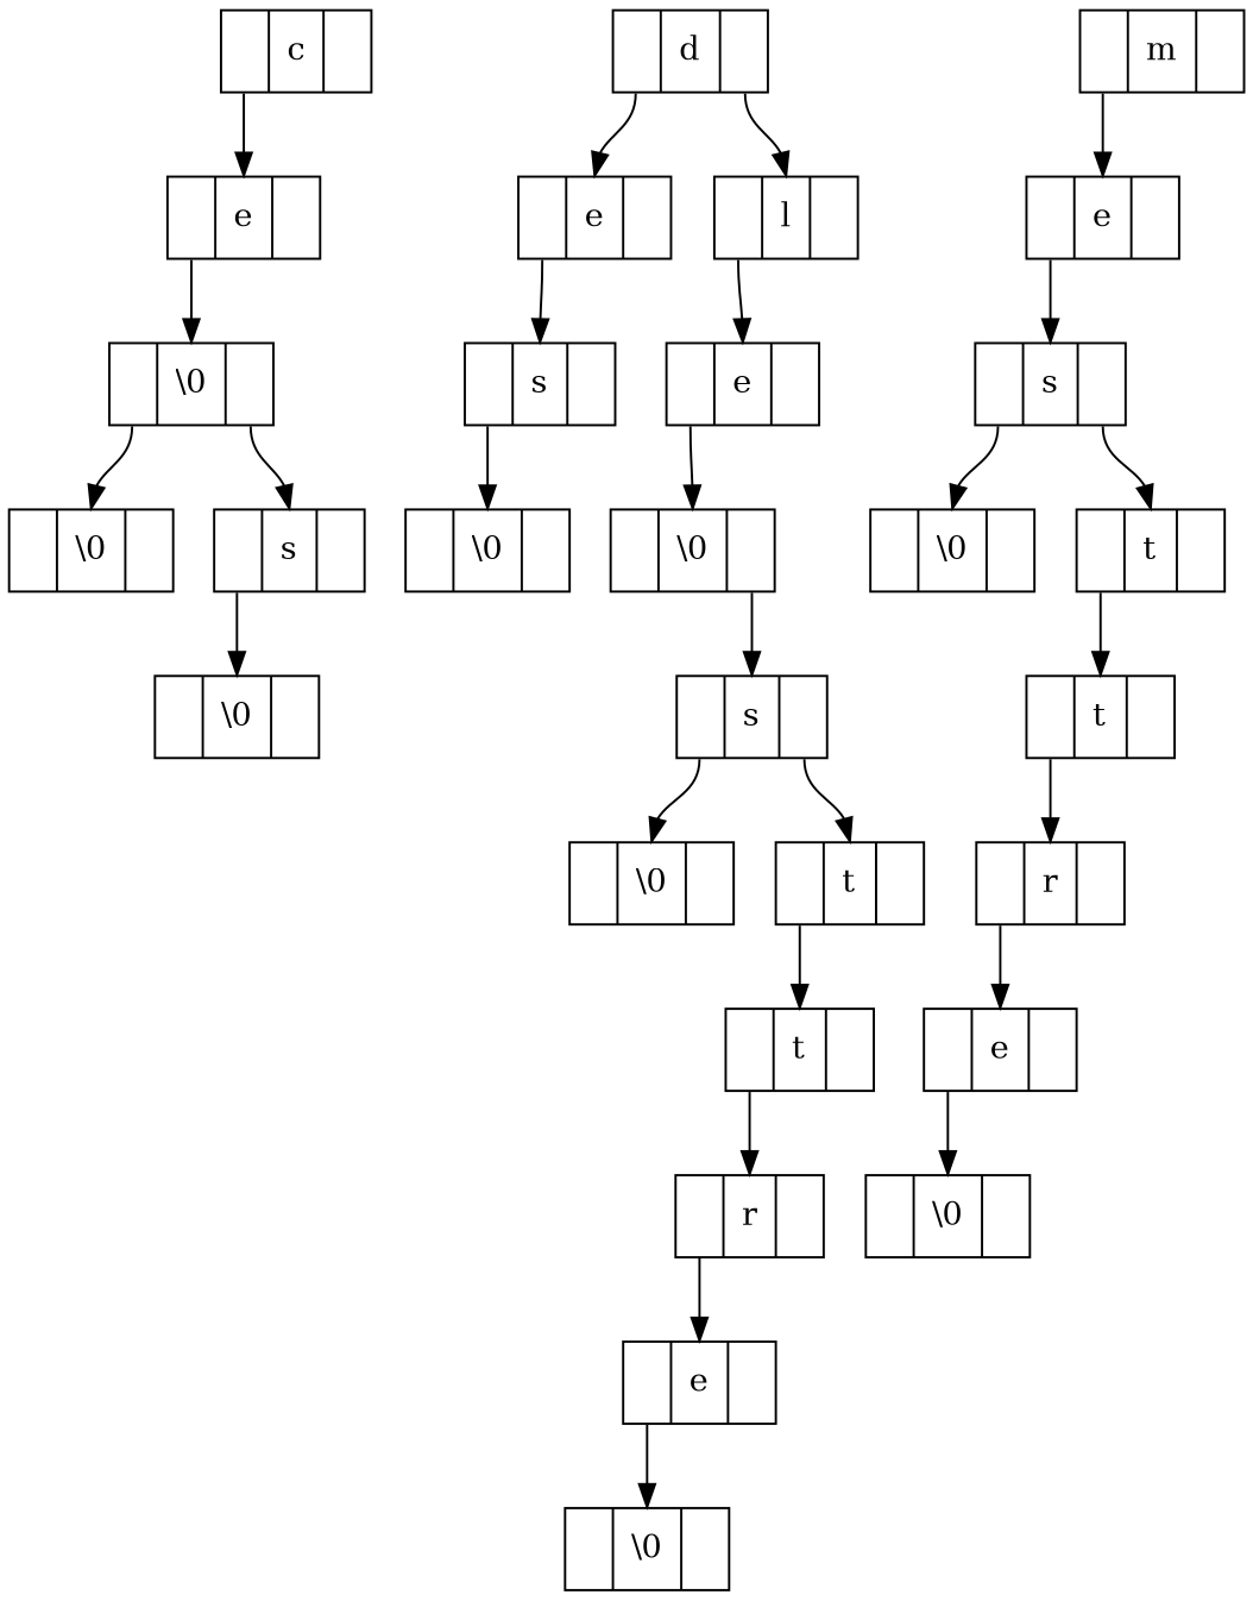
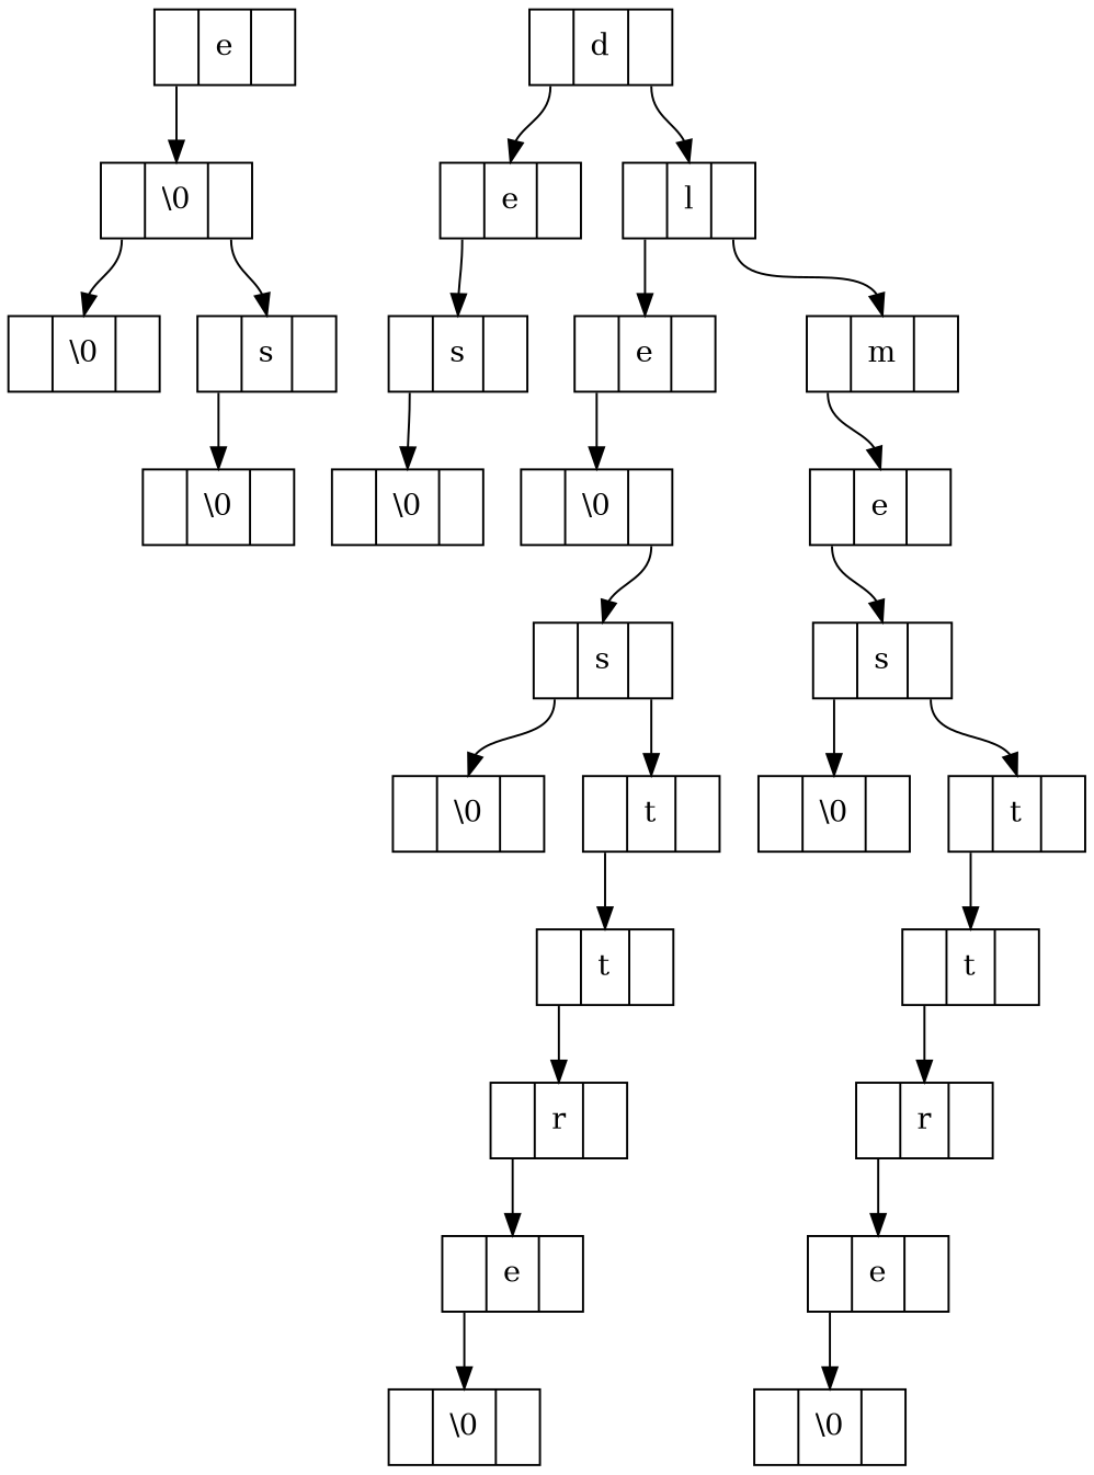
  digraph {
    node [shape=record]
    edge [headport=f1 tailport=f0]
-   n1 [label="<f0> |<f1> c|<f2> "]
    n2 [label="<f0> |<f1> e|<f2> "]
    n3 [label="<f0> |<f1> \\0|<f2> "]
    n4 [label="<f0> |<f1> d|<f2> "]
    n5 [label="<f0> |<f1> e|<f2> "]
    n6 [label="<f0> |<f1> l|<f2> "]
    n7 [label="<f0> |<f1> \\0|<f2> "]
    n8 [label="<f0> |<f1> s|<f2> "]
    n9 [label="<f0> |<f1> \\0|<f2> "]
    n10 [label="<f0> |<f1> s|<f2> "]
    n11 [label="<f0> |<f1> e|<f2> "]
    n12 [label="<f0> |<f1> m|<f2> "]
    n13 [label="<f0> |<f1> \\0|<f2> "]
    n14 [label="<f0> |<f1> \\0|<f2> "]
    n15 [label="<f0> |<f1> e|<f2> "]
    n16 [label="<f0> |<f1> s|<f2> "]
    n17 [label="<f0> |<f1> \\0|<f2> "]
    n18 [label="<f0> |<f1> t|<f2> "]
    n19 [label="<f0> |<f1> t|<f2> "]
    n20 [label="<f0> |<f1> r|<f2> "]
    n21 [label="<f0> |<f1> e|<f2> "]
    n22 [label="<f0> |<f1> \\0|<f2> "]
    n23 [label="<f0> |<f1> s|<f2> "]
    n24 [label="<f0> |<f1> \\0|<f2> "]
    n25 [label="<f0> |<f1> t|<f2> "]
    n26 [label="<f0> |<f1> t|<f2> "]
    n27 [label="<f0> |<f1> r|<f2> "]
    n28 [label="<f0> |<f1> e|<f2> "]
    n29 [label="<f0> |<f1> \\0|<f2> "]
-   n1 -> n2
    n2 -> n3
    n3 -> n7
    n3 -> n8 [tailport=f2]
    n4 -> n5
    n4 -> n6 [tailport=f2]
    n5 -> n10
    n6 -> n11
+   n6 -> n12 [tailport=f2]
    n8 -> n9
    n10 -> n13
    n11 -> n14
    n12 -> n15
    n14 -> n16 [tailport=f2]
    n15 -> n23
    n16 -> n17
    n16 -> n18 [tailport=f2]
    n18 -> n19
    n19 -> n20
    n20 -> n21
    n21 -> n22
    n23 -> n24
    n23 -> n25 [tailport=f2]
    n25 -> n26
    n26 -> n27
    n27 -> n28
    n28 -> n29
  }
